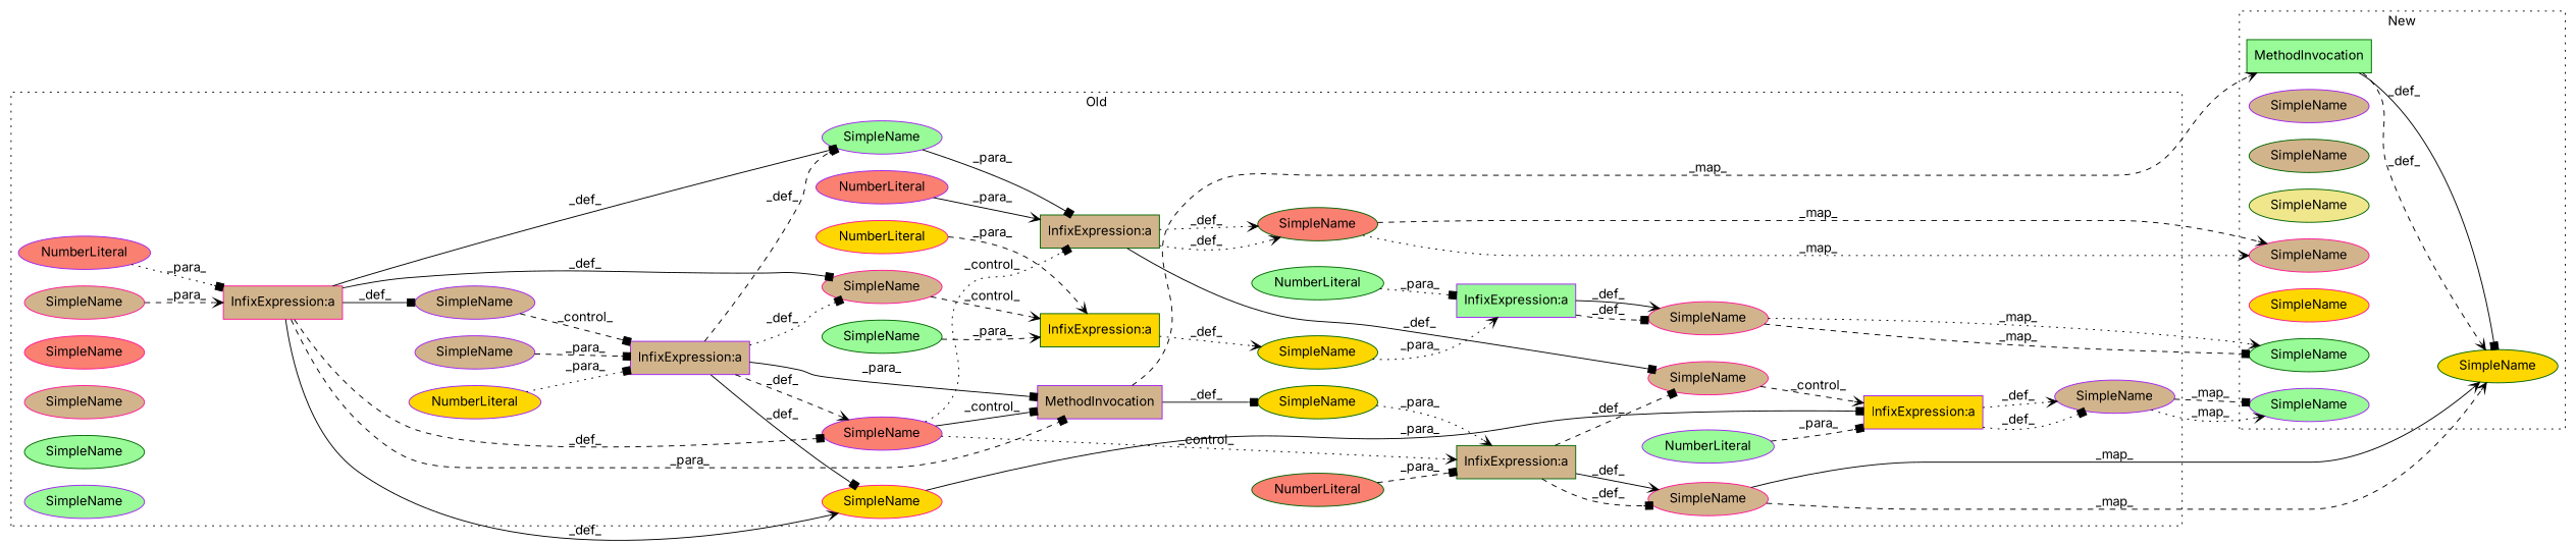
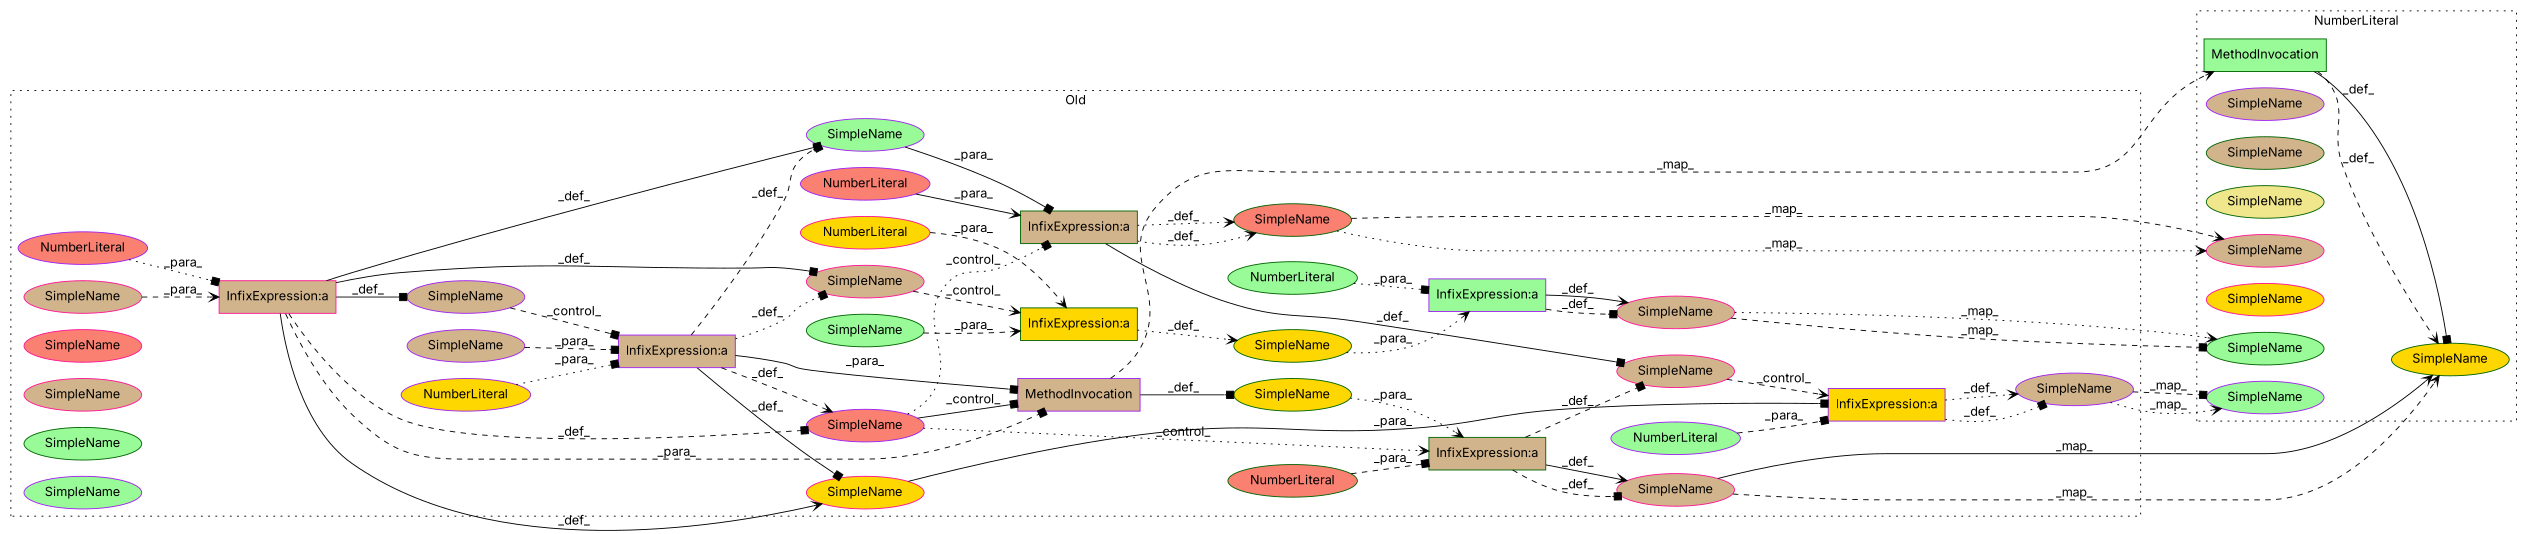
  digraph {
    rankdir=LR
    fontname=Inter
    node [a=42 l=2 shape=ellipse style=filled fillcolor=tan color=purple fontname=Inter]
    edge [style=dashed arrowhead=box fontname=Inter]
    n1 [a=32 l="4,1" label=MethodInvocation s="7829,7844" shape=box]
    n2 [a=34 l=1 label=NumberLiteral s=7612 fillcolor=gold color=deeppink]
    n3 [a=34 l=1 label=NumberLiteral s=7848 fillcolor=salmon color=darkgreen]
    n4 [a=34 l=1 label=NumberLiteral s=7791 fillcolor=salmon]
    n5 [a=34 l=1 label=NumberLiteral s=7358 fillcolor=salmon]
    n6 [a=34 l=1 label=NumberLiteral s=7936 fillcolor=palegreen]
    n7 [a=34 l=1 label=NumberLiteral s=8009 fillcolor=palegreen color=darkgreen]
    n8 [a=34 l=1 label=NumberLiteral s=7451 fillcolor=gold]
    n9 [label=SimpleName l=""]
    n10 [label=SimpleName s=7746 fillcolor=salmon color=darkgreen]
    n11 [l=9 label=SimpleName s=7346 color=deeppink]
    n12 [l=9 label=SimpleName s=7600 fillcolor=palegreen color=darkgreen]
    n13 [label=SimpleName fillcolor=palegreen l=""]
    n14 [label=SimpleName color=deeppink l=""]
    n15 [label=SimpleName s=7803 fillcolor=salmon color=deeppink]
    n16 [label=SimpleName s=7964 color=deeppink]
    n17 [label=SimpleName fillcolor=gold color=darkgreen l=""]
    n18 [label=SimpleName s=7891 fillcolor=palegreen color=darkgreen]
    n19 [label=SimpleName s=7803 color=deeppink]
    n20 [label=SimpleName s=7964 color=deeppink]
    n21 [label=SimpleName s=7746 fillcolor=palegreen]
    n22 [l=9 label=SimpleName s=7439]
    n23 [label=SimpleName s=7891]
    n24 [label=SimpleName fillcolor=salmon l=""]
    n25 [label=SimpleName color=deeppink l=""]
    n26 [label=SimpleName fillcolor=gold color=darkgreen l=""]
    n27 [label=SimpleName fillcolor=gold color=deeppink l=""]
    n28 [a=27 l=3 label="InfixExpression:a" s=7788 shape=box color=darkgreen]
    n29 [a=27 l=3 label="InfixExpression:a" s=7355 shape=box color=deeppink]
    n30 [a=27 l=3 label="InfixExpression:a" s=7845 shape=box color=darkgreen]
    n31 [a=27 l=3 label="InfixExpression:a" s=7933 shape=box fillcolor=gold]
    n32 [a=27 l=3 label="InfixExpression:a" s=8006 shape=box fillcolor=palegreen]
    n33 [a=27 l=3 label="InfixExpression:a" s=7609 shape=box fillcolor=gold color=darkgreen]
    n34 [a=27 l=3 label="InfixExpression:a" s=7448 shape=box]
    n35 [a=32 l="4,1" label=MethodInvocation s="7809,7824" shape=box fillcolor=palegreen color=darkgreen]
    n36 [label=SimpleName s=7867]
    n37 [label=SimpleName s=7730 color=darkgreen]
    n38 [label=SimpleName s=7783 fillcolor=khaki color=darkgreen]
    n39 [label=SimpleName s=7730 color=deeppink]
    n40 [label=SimpleName s=7783 fillcolor=gold color=darkgreen]
    n41 [label=SimpleName s=7936 fillcolor=gold color=deeppink]
    n42 [label=SimpleName s=7936 fillcolor=palegreen color=darkgreen]
    n43 [label=SimpleName s=7867 fillcolor=palegreen]
    subgraph cluster_1 {
      label=Old
      style=dotted
      n1
      n2
      n3
      n4
      n5
      n6
      n7
      n8
      n9
      n10
      n11
      n12
      n13
      n14
      n15
      n16
      n17
      n18
      n19
      n20
      n21
      n22
      n23
      n24
      n25
      n26
      n27
      n28
      n29
      n30
      n31
      n32
      n33
      n34
    }
    subgraph cluster_2 {
-     label=New
+     label=NumberLiteral
      style=dotted
      n35
      n36
      n37
      n38
      n39
      n40
      n41
      n42
      n43
    }
    n1 -> n26 [label=_def_ style=solid]
    n1 -> n35 [label=_map_ arrowhead=vee]
    n2 -> n33 [label=_para_ arrowhead=vee]
    n3 -> n30 [label=_para_]
    n4 -> n28 [label=_para_ style=solid arrowhead=vee]
    n5 -> n29 [label=_para_ style=dotted]
    n6 -> n31 [label=_para_]
    n7 -> n32 [label=_para_ style=dotted]
    n8 -> n34 [label=_para_ style=dotted]
    n9 -> n34 [label=_control_]
    n10 -> n39 [label=_map_ arrowhead=vee]
    n10 -> n39 [label=_map_ style=dotted arrowhead=vee]
    n11 -> n29 [label=_para_ arrowhead=vee]
    n12 -> n33 [label=_para_ arrowhead=vee]
    n13 -> n28 [label=_para_ style=solid]
    n14 -> n31 [label=_control_ arrowhead=vee]
    n17 -> n32 [label=_para_ style=dotted arrowhead=vee]
    n19 -> n40 [label=_map_ style=solid arrowhead=vee]
    n19 -> n40 [label=_map_ arrowhead=vee]
    n20 -> n42 [label=_map_ style=dotted arrowhead=vee]
    n20 -> n42 [label=_map_]
    n22 -> n34 [label=_para_]
    n23 -> n43 [label=_map_]
    n23 -> n43 [label=_map_ style=dotted arrowhead=vee]
    n24 -> n1 [label=_control_ style=solid]
    n24 -> n28 [label=_control_ style=dotted]
    n24 -> n30 [label=_control_ style=dotted arrowhead=vee]
    n25 -> n33 [label=_control_ arrowhead=vee]
    n26 -> n30 [label=_para_ style=dotted arrowhead=vee]
    n27 -> n31 [label=_para_ style=solid]
    n28 -> n10 [label=_def_ style=dotted arrowhead=vee]
    n28 -> n10 [label=_def_ style=dotted arrowhead=vee]
    n28 -> n14 [label=_def_ style=solid]
    n29 -> n1 [label=_para_]
    n29 -> n9 [label=_def_ style=solid]
    n29 -> n13 [label=_def_ style=solid]
    n29 -> n24 [label=_def_]
    n29 -> n25 [label=_def_ style=solid]
    n29 -> n27 [label=_def_ style=solid arrowhead=vee]
    n30 -> n14 [label=_def_]
    n30 -> n19 [label=_def_ style=solid arrowhead=vee]
    n30 -> n19 [label=_def_]
    n31 -> n23 [label=_def_ style=dotted]
    n31 -> n23 [label=_def_ style=dotted arrowhead=vee]
    n32 -> n20 [label=_def_]
    n32 -> n20 [label=_def_ style=solid arrowhead=vee]
    n33 -> n17 [label=_def_ style=dotted arrowhead=vee]
    n34 -> n1 [label=_para_ style=solid]
    n34 -> n13 [label=_def_]
    n34 -> n24 [label=_def_ arrowhead=vee]
    n34 -> n25 [label=_def_ style=dotted]
    n34 -> n27 [label=_def_ style=solid]
    n35 -> n40 [label=_def_ arrowhead=vee]
    n35 -> n40 [label=_def_ style=solid]
  }
